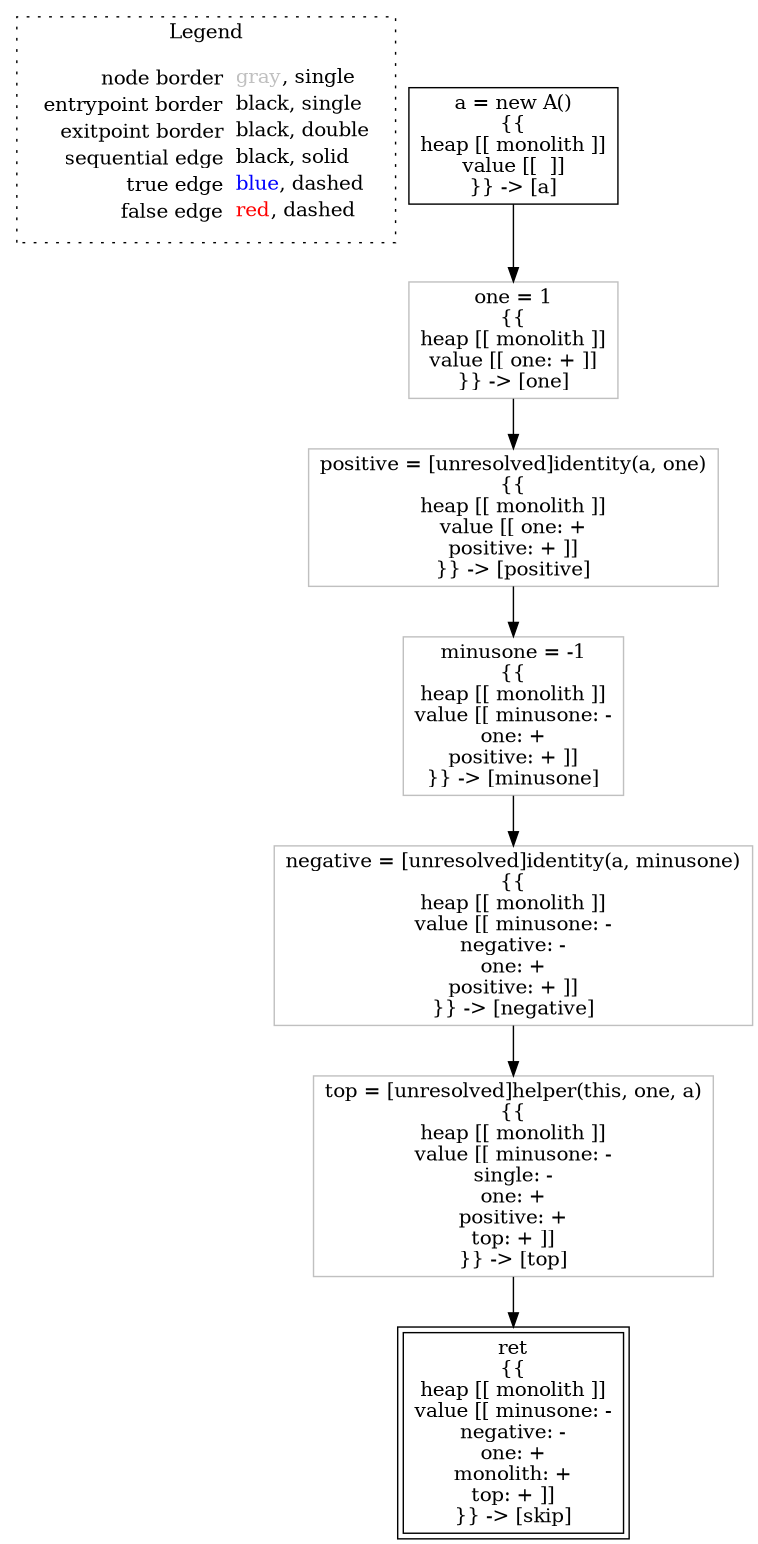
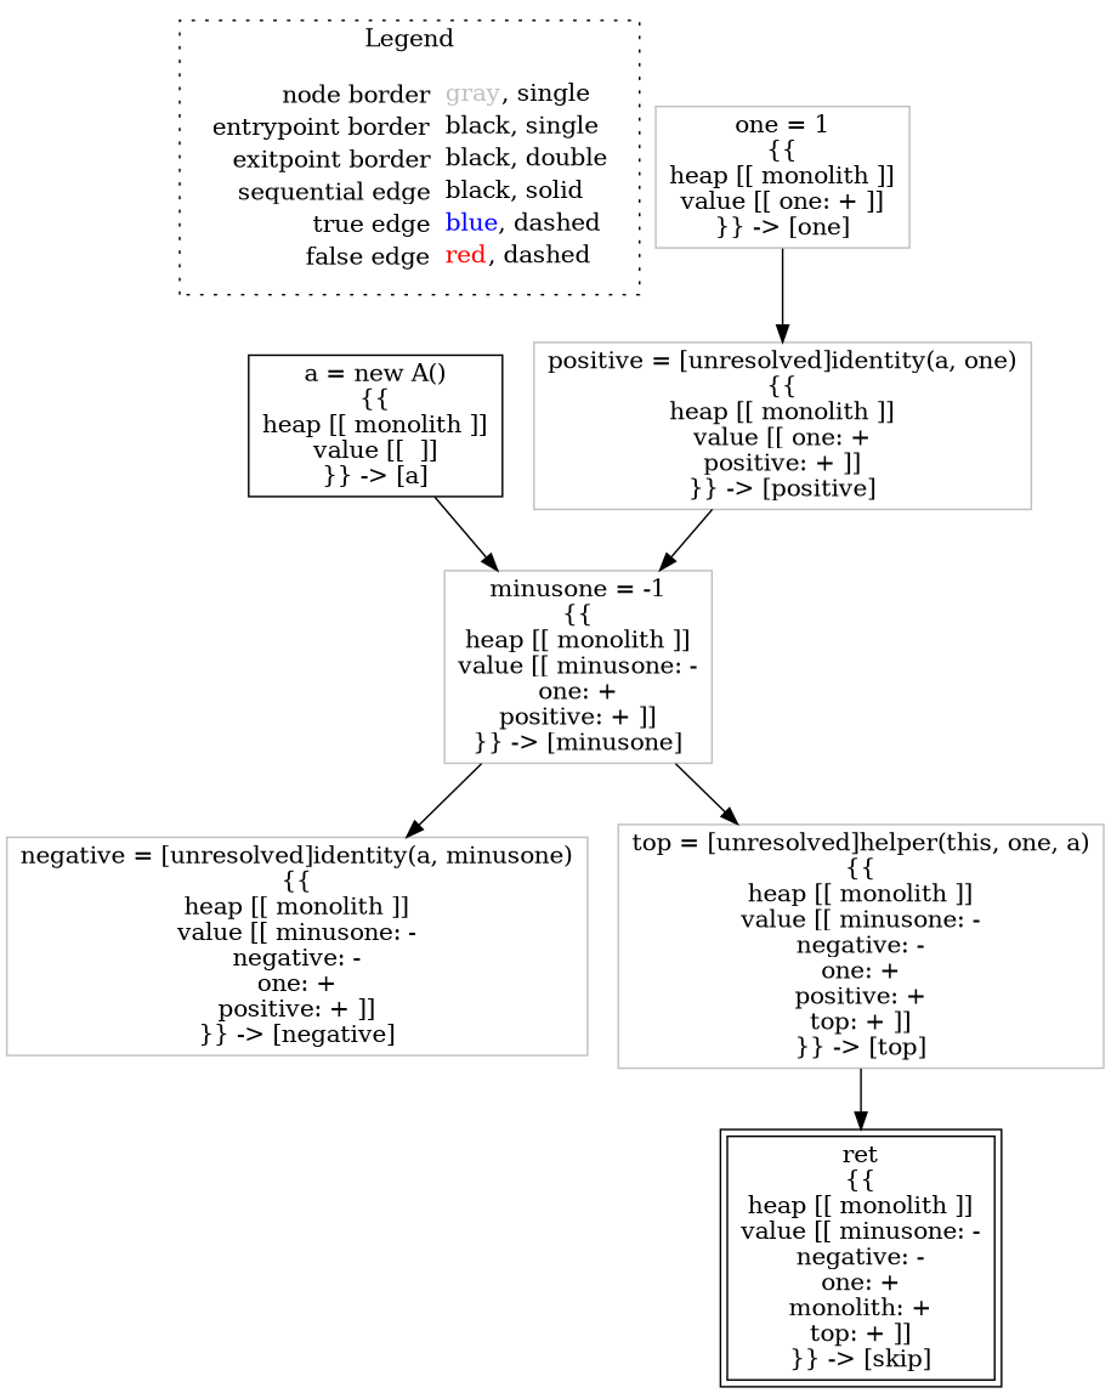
  digraph {
    node [shape=rect color=gray]
    edge [color=black]
    n1 [label=<<table border="0" cellpadding="2" cellspacing="0" cellborder="0"><tr><td align="right">node border&nbsp;</td><td align="left"><font color="gray">gray</font>, single</td></tr><tr><td align="right">entrypoint border&nbsp;</td><td align="left"><font color="black">black</font>, single</td></tr><tr><td align="right">exitpoint border&nbsp;</td><td align="left"><font color="black">black</font>, double</td></tr><tr><td align="right">sequential edge&nbsp;</td><td align="left"><font color="black">black</font>, solid</td></tr><tr><td align="right">true edge&nbsp;</td><td align="left"><font color="blue">blue</font>, dashed</td></tr><tr><td align="right">false edge&nbsp;</td><td align="left"><font color="red">red</font>, dashed</td></tr></table>> shape=plaintext color=""]
    n2 [color=black label=<a = new A()<BR/>{{<BR/>heap [[ monolith ]]<BR/>value [[  ]]<BR/>}} -&gt; [a]>]
    n3 [label=<one = 1<BR/>{{<BR/>heap [[ monolith ]]<BR/>value [[ one: + ]]<BR/>}} -&gt; [one]>]
    n4 [label=<positive = [unresolved]identity(a, one)<BR/>{{<BR/>heap [[ monolith ]]<BR/>value [[ one: +<BR/>positive: + ]]<BR/>}} -&gt; [positive]>]
    n5 [label=<minusone = -1<BR/>{{<BR/>heap [[ monolith ]]<BR/>value [[ minusone: -<BR/>one: +<BR/>positive: + ]]<BR/>}} -&gt; [minusone]>]
    n6 [label=<negative = [unresolved]identity(a, minusone)<BR/>{{<BR/>heap [[ monolith ]]<BR/>value [[ minusone: -<BR/>negative: -<BR/>one: +<BR/>positive: + ]]<BR/>}} -&gt; [negative]>]
-   n7 [label=<top = [unresolved]helper(this, one, a)<BR/>{{<BR/>heap [[ monolith ]]<BR/>value [[ minusone: -<BR/>single: -<BR/>one: +<BR/>positive: +<BR/>top: + ]]<BR/>}} -&gt; [top]>]
+   n7 [label=<top = [unresolved]helper(this, one, a)<BR/>{{<BR/>heap [[ monolith ]]<BR/>value [[ minusone: -<BR/>negative: -<BR/>one: +<BR/>positive: +<BR/>top: + ]]<BR/>}} -&gt; [top]>]
    n8 [color=black label=<ret<BR/>{{<BR/>heap [[ monolith ]]<BR/>value [[ minusone: -<BR/>negative: -<BR/>one: +<BR/>monolith: +<BR/>top: + ]]<BR/>}} -&gt; [skip]> peripheries=2]
    subgraph cluster_1 {
      label=Legend
      style=dotted
      n1
    }
-   n2 -> n3
+   n2 -> n5
    n3 -> n4
    n4 -> n5
    n5 -> n6
-   n6 -> n7
+   n5 -> n7
    n7 -> n8
  }
